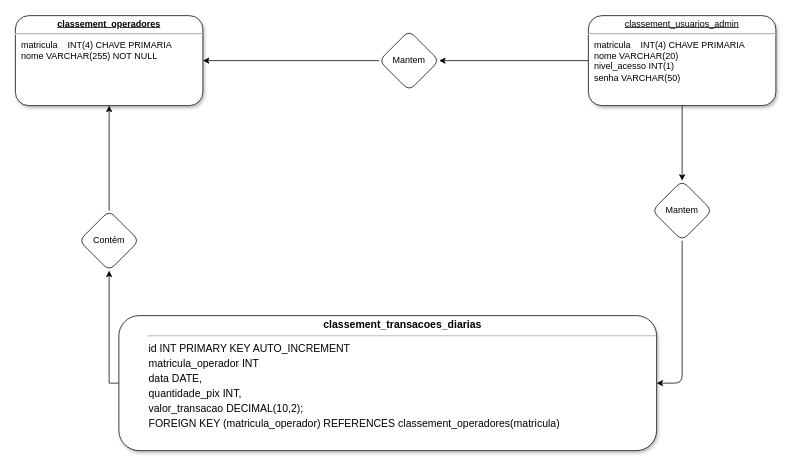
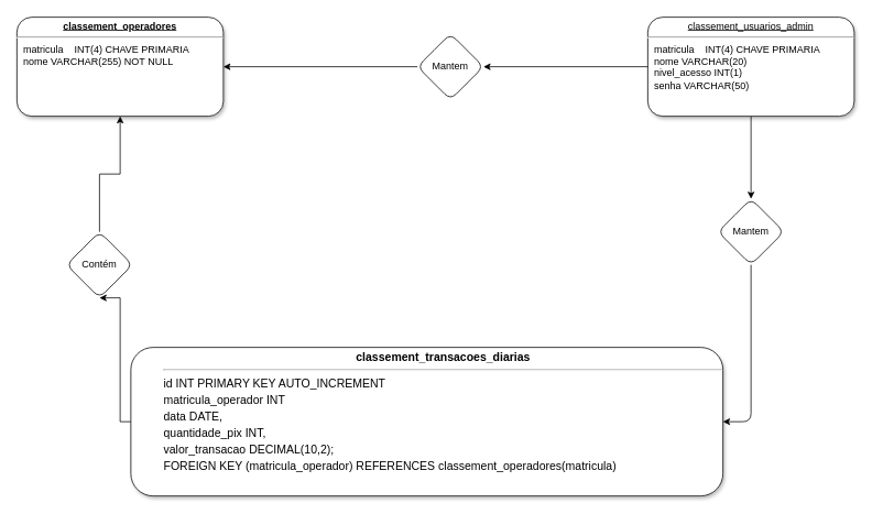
  <mxCell id="0" />
  <mxCell id="1" parent="0" />
  <mxCell id="2" style="edgeStyle=orthogonalEdgeStyle;rounded=1;orthogonalLoop=1;jettySize=auto;html=1;labelBackgroundColor=none;fontColor=default;" parent="1" source="4" target="6" edge="1"><mxGeometry relative="1" as="geometry" /></mxCell>
  <mxCell id="3" value="" style="edgeStyle=orthogonalEdgeStyle;rounded=0;orthogonalLoop=1;jettySize=auto;html=1;startArrow=none;exitX=0;exitY=0.5;exitDx=0;exitDy=0;entryX=1;entryY=0.5;entryDx=0;entryDy=0;" parent="1" source="10" target="9" edge="1"><mxGeometry relative="1" as="geometry"><mxPoint x="465" y="160" as="sourcePoint" /><mxPoint x="345" y="80" as="targetPoint" /></mxGeometry></mxCell>
  <mxCell id="4" value="&lt;p style=&quot;margin: 0px; margin-top: 4px; text-align: center; text-decoration: underline;&quot;&gt;classement_usuarios_admin&lt;br&gt;&lt;/p&gt;&lt;hr&gt;&lt;p style=&quot;margin: 0px; margin-left: 8px;&quot;&gt;matricula&lt;span style=&quot;&quot;&gt;&lt;span style=&quot;&quot;&gt;&amp;nbsp;&amp;nbsp;&amp;nbsp;&amp;nbsp;&lt;/span&gt;&lt;/span&gt;INT(4) CHAVE PRIMARIA&lt;/p&gt;&lt;p style=&quot;margin: 0px; margin-left: 8px;&quot;&gt;nome VARCHAR(20)&lt;/p&gt;&lt;p style=&quot;margin: 0px; margin-left: 8px;&quot;&gt;nivel_acesso INT(1)&lt;/p&gt;&lt;p style=&quot;margin: 0px; margin-left: 8px;&quot;&gt;&lt;span style=&quot;background-color: initial;&quot;&gt;senha VARCHAR(50)&lt;/span&gt;&lt;/p&gt;" style="verticalAlign=top;align=left;overflow=fill;fontSize=12;fontFamily=Helvetica;html=1;shadow=1;rounded=1;labelBackgroundColor=none;" parent="1" vertex="1"><mxGeometry x="784" y="20" width="250" height="120" as="geometry" /></mxCell>
  <mxCell id="5" style="edgeStyle=orthogonalEdgeStyle;rounded=1;orthogonalLoop=1;jettySize=auto;html=1;entryX=1;entryY=0.5;entryDx=0;entryDy=0;labelBackgroundColor=none;fontColor=default;exitX=0.5;exitY=1;exitDx=0;exitDy=0;" parent="1" source="6" target="8" edge="1"><mxGeometry relative="1" as="geometry"><Array as="points"><mxPoint x="909" y="510" /></Array></mxGeometry></mxCell>
  <mxCell id="6" value="Mantem" style="rhombus;whiteSpace=wrap;html=1;rounded=1;labelBackgroundColor=none;" parent="1" vertex="1"><mxGeometry x="869" y="240" width="80" height="80" as="geometry" /></mxCell>
  <mxCell id="7" style="edgeStyle=orthogonalEdgeStyle;rounded=0;orthogonalLoop=1;jettySize=auto;html=1;entryX=0.5;entryY=1;entryDx=0;entryDy=0;" edge="1" parent="1" source="8" target="13"><mxGeometry relative="1" as="geometry"><Array as="points"><mxPoint x="145" y="510" /></Array></mxGeometry></mxCell>
  <mxCell id="8" value="&lt;blockquote style=&quot;margin: 0 0 0 40px; border: none; padding: 0px;&quot;&gt;&lt;p style=&quot;margin: 4px 0px 0px; text-align: center;&quot;&gt;&lt;font style=&quot;font-size: 14px;&quot;&gt;&lt;b&gt;classement_transacoes_diarias&lt;/b&gt;&lt;/font&gt;&lt;/p&gt;&lt;hr&gt;&lt;div style=&quot;line-height: 19px;&quot;&gt;&lt;div style=&quot;&quot;&gt;&lt;font style=&quot;font-size: 14px;&quot;&gt;id INT PRIMARY KEY AUTO_INCREMENT&lt;/font&gt;&lt;/div&gt;&lt;/div&gt;&lt;div style=&quot;line-height: 19px;&quot;&gt;&lt;div style=&quot;&quot;&gt;&lt;font style=&quot;font-size: 14px;&quot;&gt;matricula_operador INT&lt;/font&gt;&lt;/div&gt;&lt;/div&gt;&lt;div style=&quot;line-height: 19px;&quot;&gt;&lt;div style=&quot;&quot;&gt;&lt;font style=&quot;font-size: 14px;&quot;&gt;data DATE,&lt;/font&gt;&lt;/div&gt;&lt;/div&gt;&lt;div style=&quot;line-height: 19px;&quot;&gt;&lt;div style=&quot;&quot;&gt;&lt;font style=&quot;font-size: 14px;&quot;&gt;quantidade_pix INT,&lt;/font&gt;&lt;/div&gt;&lt;div style=&quot;&quot;&gt;&lt;font style=&quot;font-size: 14px;&quot;&gt;valor_transacao &lt;span style=&quot;border: 0px solid rgb(217, 217, 227); box-sizing: border-box; --tw-border-spacing-x: 0; --tw-border-spacing-y: 0; --tw-translate-x: 0; --tw-translate-y: 0; --tw-rotate: 0; --tw-skew-x: 0; --tw-skew-y: 0; --tw-scale-x: 1; --tw-scale-y: 1; --tw-pan-x: ; --tw-pan-y: ; --tw-pinch-zoom: ; --tw-scroll-snap-strictness: proximity; --tw-gradient-from-position: ; --tw-gradient-via-position: ; --tw-gradient-to-position: ; --tw-ordinal: ; --tw-slashed-zero: ; --tw-numeric-figure: ; --tw-numeric-spacing: ; --tw-numeric-fraction: ; --tw-ring-inset: ; --tw-ring-offset-width: 0px; --tw-ring-offset-color: #fff; --tw-ring-color: rgba(69,89,164,0.5); --tw-ring-offset-shadow: 0 0 transparent; --tw-ring-shadow: 0 0 transparent; --tw-shadow: 0 0 transparent; --tw-shadow-colored: 0 0 transparent; --tw-blur: ; --tw-brightness: ; --tw-contrast: ; --tw-grayscale: ; --tw-hue-rotate: ; --tw-invert: ; --tw-saturate: ; --tw-sepia: ; --tw-drop-shadow: ; --tw-backdrop-blur: ; --tw-backdrop-brightness: ; --tw-backdrop-contrast: ; --tw-backdrop-grayscale: ; --tw-backdrop-hue-rotate: ; --tw-backdrop-invert: ; --tw-backdrop-opacity: ; --tw-backdrop-saturate: ; --tw-backdrop-sepia: ;&quot; class=&quot;hljs-type&quot;&gt;DECIMAL&lt;/span&gt;(&lt;span style=&quot;border: 0px solid rgb(217, 217, 227); box-sizing: border-box; --tw-border-spacing-x: 0; --tw-border-spacing-y: 0; --tw-translate-x: 0; --tw-translate-y: 0; --tw-rotate: 0; --tw-skew-x: 0; --tw-skew-y: 0; --tw-scale-x: 1; --tw-scale-y: 1; --tw-pan-x: ; --tw-pan-y: ; --tw-pinch-zoom: ; --tw-scroll-snap-strictness: proximity; --tw-gradient-from-position: ; --tw-gradient-via-position: ; --tw-gradient-to-position: ; --tw-ordinal: ; --tw-slashed-zero: ; --tw-numeric-figure: ; --tw-numeric-spacing: ; --tw-numeric-fraction: ; --tw-ring-inset: ; --tw-ring-offset-width: 0px; --tw-ring-offset-color: #fff; --tw-ring-color: rgba(69,89,164,0.5); --tw-ring-offset-shadow: 0 0 transparent; --tw-ring-shadow: 0 0 transparent; --tw-shadow: 0 0 transparent; --tw-shadow-colored: 0 0 transparent; --tw-blur: ; --tw-brightness: ; --tw-contrast: ; --tw-grayscale: ; --tw-hue-rotate: ; --tw-invert: ; --tw-saturate: ; --tw-sepia: ; --tw-drop-shadow: ; --tw-backdrop-blur: ; --tw-backdrop-brightness: ; --tw-backdrop-contrast: ; --tw-backdrop-grayscale: ; --tw-backdrop-hue-rotate: ; --tw-backdrop-invert: ; --tw-backdrop-opacity: ; --tw-backdrop-saturate: ; --tw-backdrop-sepia: ;&quot; class=&quot;hljs-number&quot;&gt;10&lt;/span&gt;,&lt;span style=&quot;border: 0px solid rgb(217, 217, 227); box-sizing: border-box; --tw-border-spacing-x: 0; --tw-border-spacing-y: 0; --tw-translate-x: 0; --tw-translate-y: 0; --tw-rotate: 0; --tw-skew-x: 0; --tw-skew-y: 0; --tw-scale-x: 1; --tw-scale-y: 1; --tw-pan-x: ; --tw-pan-y: ; --tw-pinch-zoom: ; --tw-scroll-snap-strictness: proximity; --tw-gradient-from-position: ; --tw-gradient-via-position: ; --tw-gradient-to-position: ; --tw-ordinal: ; --tw-slashed-zero: ; --tw-numeric-figure: ; --tw-numeric-spacing: ; --tw-numeric-fraction: ; --tw-ring-inset: ; --tw-ring-offset-width: 0px; --tw-ring-offset-color: #fff; --tw-ring-color: rgba(69,89,164,0.5); --tw-ring-offset-shadow: 0 0 transparent; --tw-ring-shadow: 0 0 transparent; --tw-shadow: 0 0 transparent; --tw-shadow-colored: 0 0 transparent; --tw-blur: ; --tw-brightness: ; --tw-contrast: ; --tw-grayscale: ; --tw-hue-rotate: ; --tw-invert: ; --tw-saturate: ; --tw-sepia: ; --tw-drop-shadow: ; --tw-backdrop-blur: ; --tw-backdrop-brightness: ; --tw-backdrop-contrast: ; --tw-backdrop-grayscale: ; --tw-backdrop-hue-rotate: ; --tw-backdrop-invert: ; --tw-backdrop-opacity: ; --tw-backdrop-saturate: ; --tw-backdrop-sepia: ;&quot; class=&quot;hljs-number&quot;&gt;2&lt;/span&gt;);&lt;/font&gt;&lt;font style=&quot;font-size: 14px;&quot;&gt;&lt;br&gt;&lt;/font&gt;&lt;/div&gt;&lt;/div&gt;&lt;div style=&quot;line-height: 19px;&quot;&gt;&lt;div style=&quot;&quot;&gt;&lt;font style=&quot;font-size: 14px;&quot;&gt;FOREIGN KEY (matricula_operador) REFERENCES classement_operadores(matricula)&lt;/font&gt;&lt;/div&gt;&lt;/div&gt;&lt;/blockquote&gt;" style="verticalAlign=top;align=left;overflow=fill;fontSize=12;fontFamily=Helvetica;html=1;shadow=1;labelBackgroundColor=none;rounded=1;" parent="1" vertex="1"><mxGeometry x="158" y="420" width="717" height="180" as="geometry" /></mxCell>
  <mxCell id="9" value="&lt;p style=&quot;margin: 4px 0px 0px; text-align: center;&quot;&gt;&lt;b&gt;&lt;u&gt;classement_operadores&lt;/u&gt;&lt;/b&gt;&lt;br&gt;&lt;/p&gt;&lt;hr&gt;&lt;p style=&quot;margin: 0px; margin-left: 8px;&quot;&gt;matricula&lt;span style=&quot;&quot;&gt;&lt;span style=&quot;&quot;&gt;&amp;nbsp;&amp;nbsp;&amp;nbsp;&amp;nbsp;&lt;/span&gt;&lt;/span&gt;INT(4) CHAVE PRIMARIA&lt;/p&gt;&lt;p style=&quot;margin: 0px; margin-left: 8px;&quot;&gt;nome VARCHAR(255) NOT NULL&lt;/p&gt;&lt;p style=&quot;margin: 0px; margin-left: 8px;&quot;&gt;&lt;br&gt;&lt;/p&gt;" style="verticalAlign=top;align=left;overflow=fill;fontSize=12;fontFamily=Helvetica;html=1;shadow=1;rounded=1;labelBackgroundColor=none;" parent="1" vertex="1"><mxGeometry x="20" y="20" width="250" height="120" as="geometry" /></mxCell>
  <mxCell id="10" value="Mantem" style="rhombus;whiteSpace=wrap;html=1;rounded=1;labelBackgroundColor=none;" vertex="1" parent="1"><mxGeometry x="505" y="40" width="80" height="80" as="geometry" /></mxCell>
  <mxCell id="11" value="" style="endArrow=classic;html=1;rounded=0;exitX=0;exitY=0.5;exitDx=0;exitDy=0;entryX=1;entryY=0.5;entryDx=0;entryDy=0;" edge="1" parent="1" source="4" target="10"><mxGeometry width="50" height="50" relative="1" as="geometry"><mxPoint x="655" y="240" as="sourcePoint" /><mxPoint x="585" y="200" as="targetPoint" /></mxGeometry></mxCell>
  <mxCell id="12" style="edgeStyle=orthogonalEdgeStyle;rounded=0;orthogonalLoop=1;jettySize=auto;html=1;exitX=0.5;exitY=0;exitDx=0;exitDy=0;entryX=0.5;entryY=1;entryDx=0;entryDy=0;" edge="1" parent="1" source="13" target="9"><mxGeometry relative="1" as="geometry" /></mxCell>
- <mxCell id="13" value="Contém" style="rhombus;whiteSpace=wrap;html=1;rounded=1;labelBackgroundColor=none;" vertex="1" parent="1"><mxGeometry x="105" y="280" width="80" height="80" as="geometry" /></mxCell>
+ <mxCell id="13" value="Contém" style="rhombus;whiteSpace=wrap;html=1;rounded=1;labelBackgroundColor=none;" vertex="1" parent="1"><mxGeometry x="80" y="280" width="80" height="80" as="geometry" /></mxCell>
